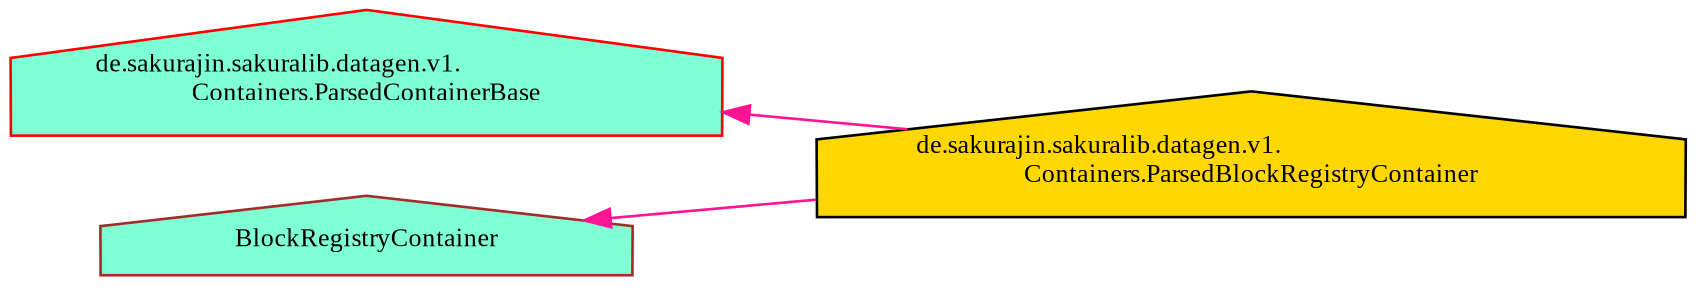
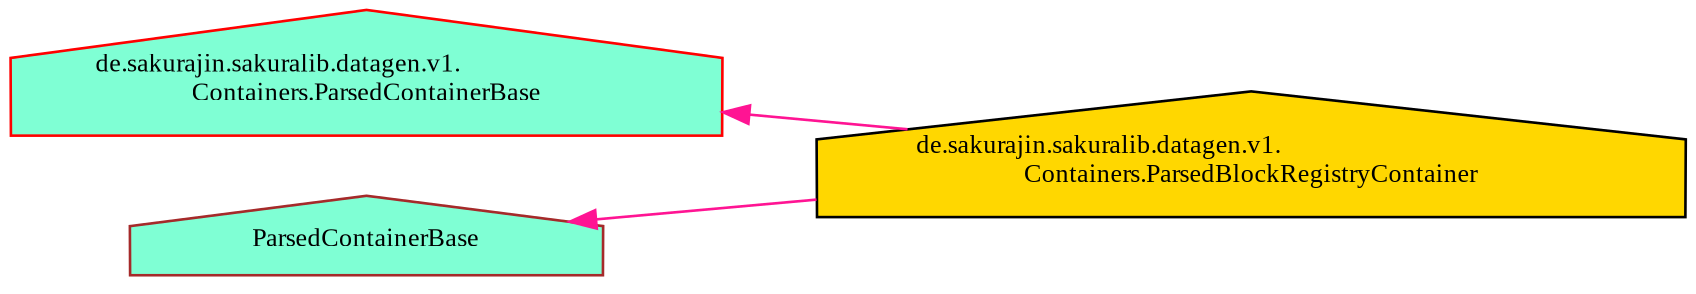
  digraph {
    rankdir=LR
    fontname="Liberation Serif"
    node [fillcolor=aquamarine fontname="Liberation Serif" fontsize=10 shape=house style=filled]
    edge [color=deeppink dir=back fontname="Liberation Serif" fontsize=10 labelfontname=Helvetica labelfontsize=10 style=solid]
    n1 [color=black fillcolor=gold fontcolor=black height=0.2 label="de.sakurajin.sakuralib.datagen.v1.\lContainers.ParsedBlockRegistryContainer" width=0.4]
    n2 [color=red height=0.2 label="de.sakurajin.sakuralib.datagen.v1.\lContainers.ParsedContainerBase" width=0.4]
-   n3 [color=brown height=0.2 label=BlockRegistryContainer width=0.4]
+   n3 [color=brown height=0.2 label=ParsedContainerBase width=0.4]
    n2 -> n1
    n3 -> n1
  }
